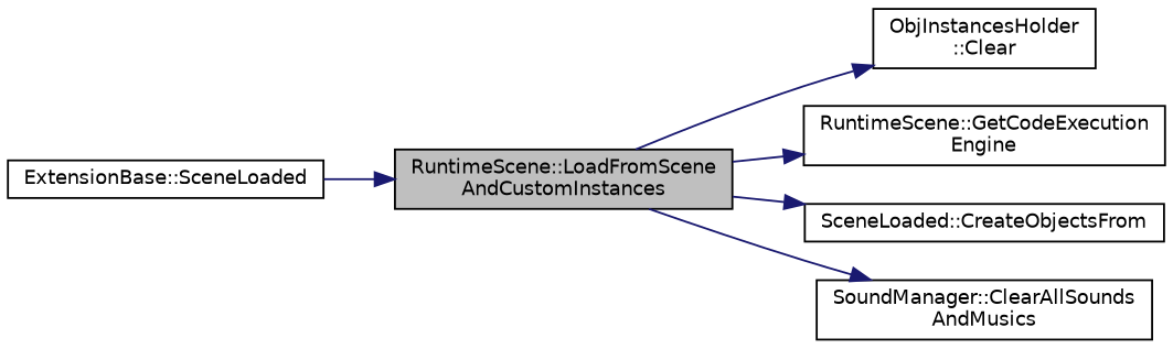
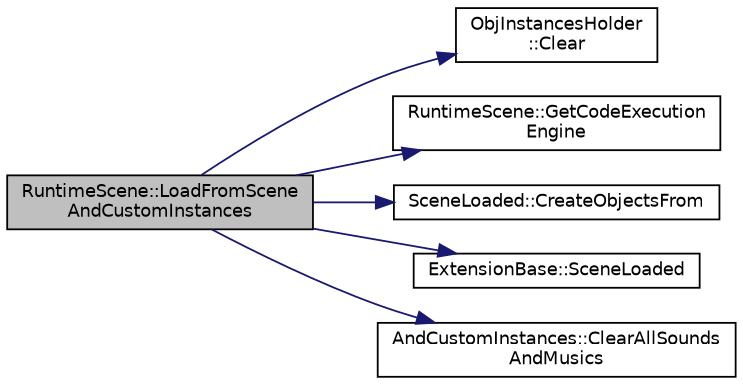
  digraph {
    rankdir=LR
    node [color=black fillcolor=white fontname=Helvetica fontsize=10 shape=record style=filled]
    edge [color=midnightblue fontname=Helvetica fontsize=10 labelfontname=Helvetica labelfontsize=10 style=solid]
    n1 [fillcolor=grey75 fontcolor=black height=0.2 label="RuntimeScene::LoadFromScene\lAndCustomInstances" width=0.4]
    n2 [height=0.2 label="ObjInstancesHolder\l::Clear" width=0.4]
    n3 [height=0.2 label="RuntimeScene::GetCodeExecution\lEngine" width=0.4]
    n4 [height=0.2 label="SceneLoaded::CreateObjectsFrom" width=0.4]
    n5 [height=0.2 label="ExtensionBase::SceneLoaded" width=0.4]
-   n6 [height=0.2 label="SoundManager::ClearAllSounds\lAndMusics" width=0.4]
+   n6 [height=0.2 label="AndCustomInstances::ClearAllSounds\lAndMusics" width=0.4]
    n1 -> n2
    n1 -> n3
    n1 -> n4
-   n5 -> n1
+   n1 -> n5
    n1 -> n6
  }
